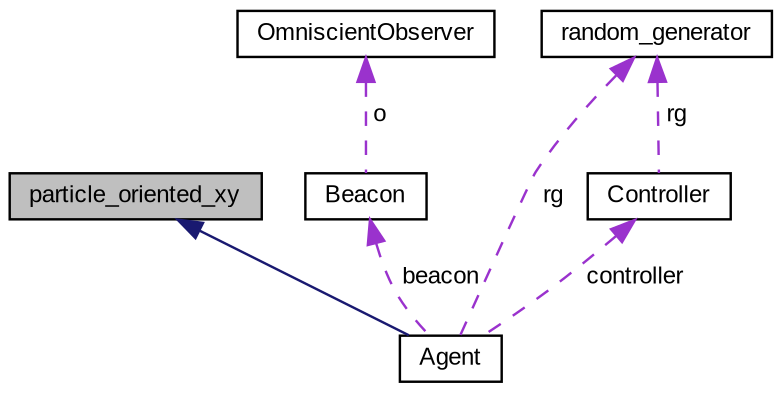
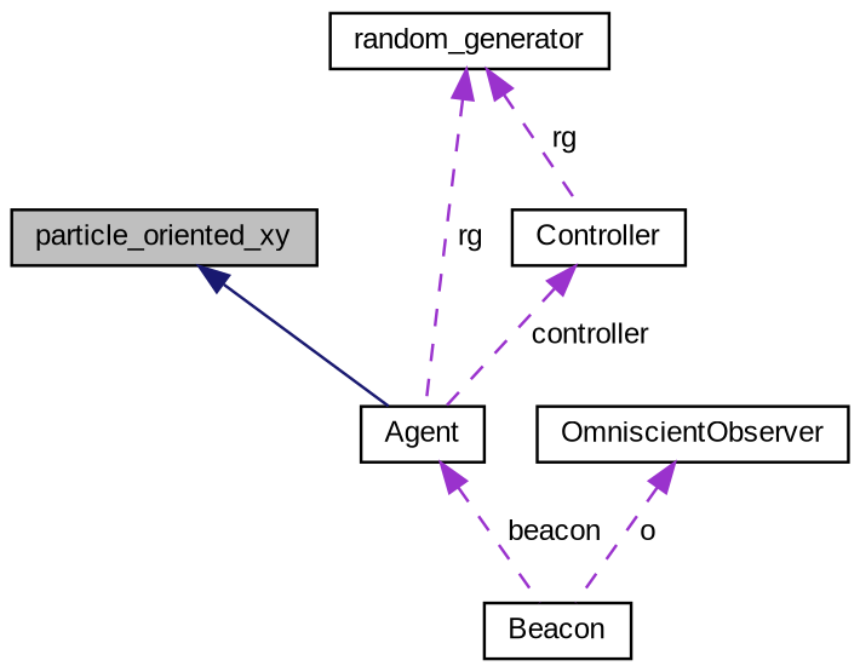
  digraph {
    fontname="Liberation Sans"
    node [color=black fillcolor=white fontname="Liberation Sans" fontsize=10 shape=record style=filled]
    edge [color=darkorchid3 dir=back fontname="Liberation Sans" fontsize=10 labelfontname=Helvetica labelfontsize=10 style=dashed]
    n1 [fillcolor=grey75 fontcolor=black height=0.2 label=particle_oriented_xy width=0.4]
    n2 [height=0.2 label=Agent width=0.4]
    n3 [height=0.2 label=Beacon width=0.4]
    n4 [height=0.2 label=random_generator width=0.4]
    n5 [height=0.2 label=Controller width=0.4]
    n6 [height=0.2 label=OmniscientObserver width=0.4]
    n1 -> n2 [color=midnightblue style=solid]
-   n3 -> n2 [label=" beacon"]
+   n2 -> n3 [label=" beacon"]
    n4 -> n2 [label=" rg"]
    n4 -> n5 [label=" rg"]
    n5 -> n2 [label=" controller"]
    n6 -> n3 [label=" o"]
  }
